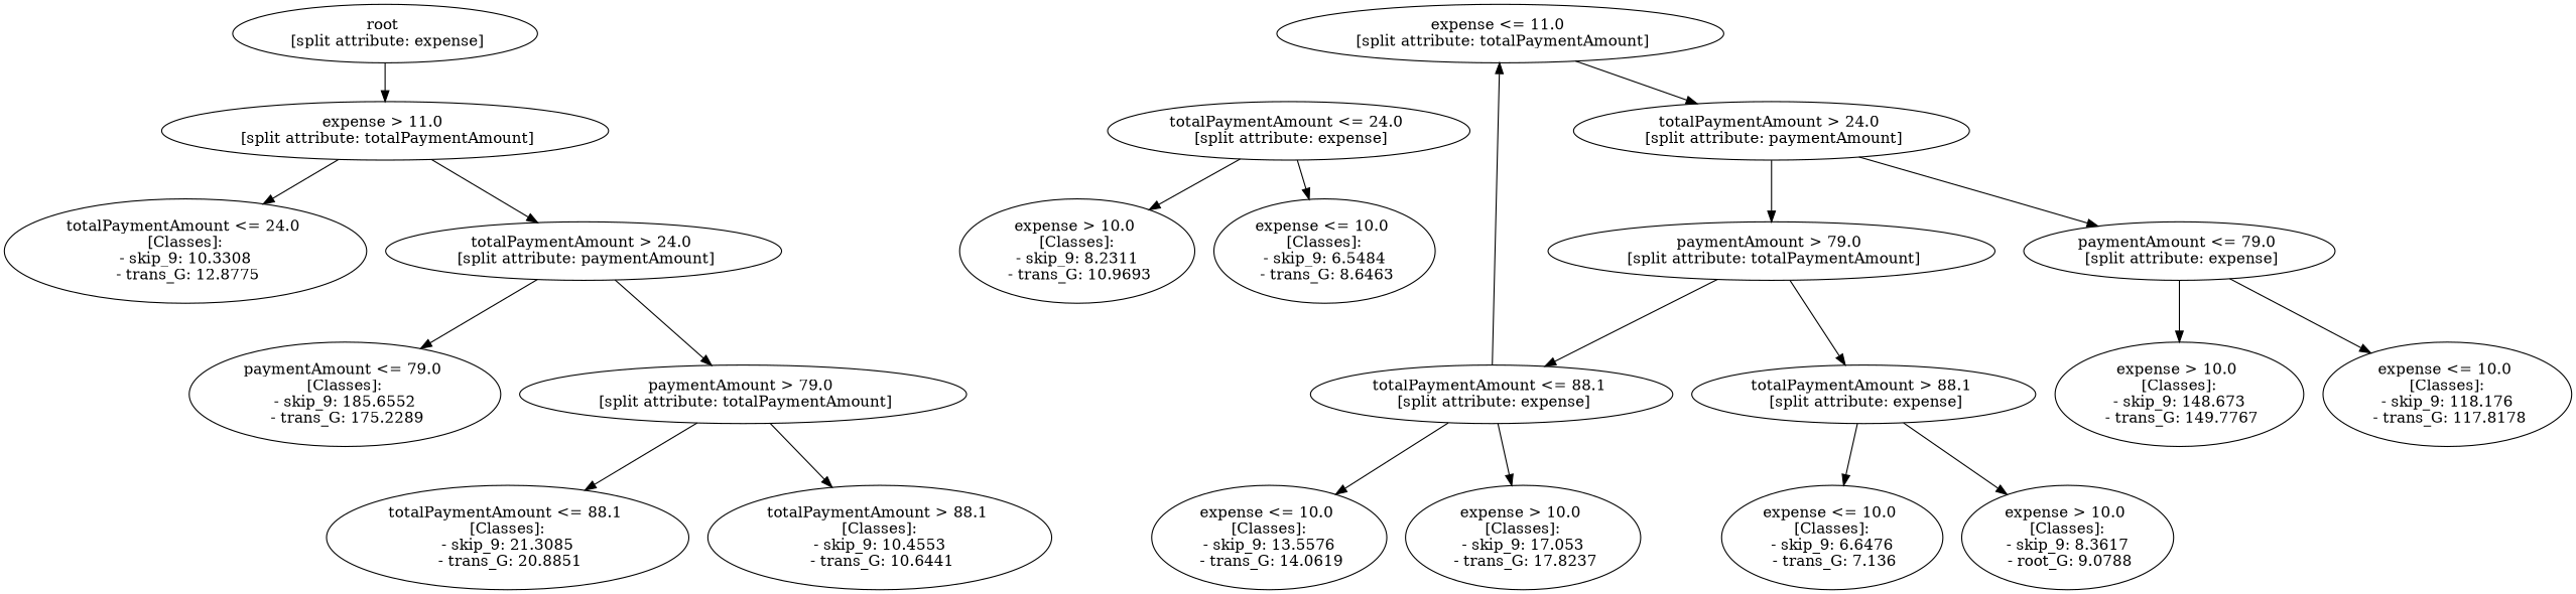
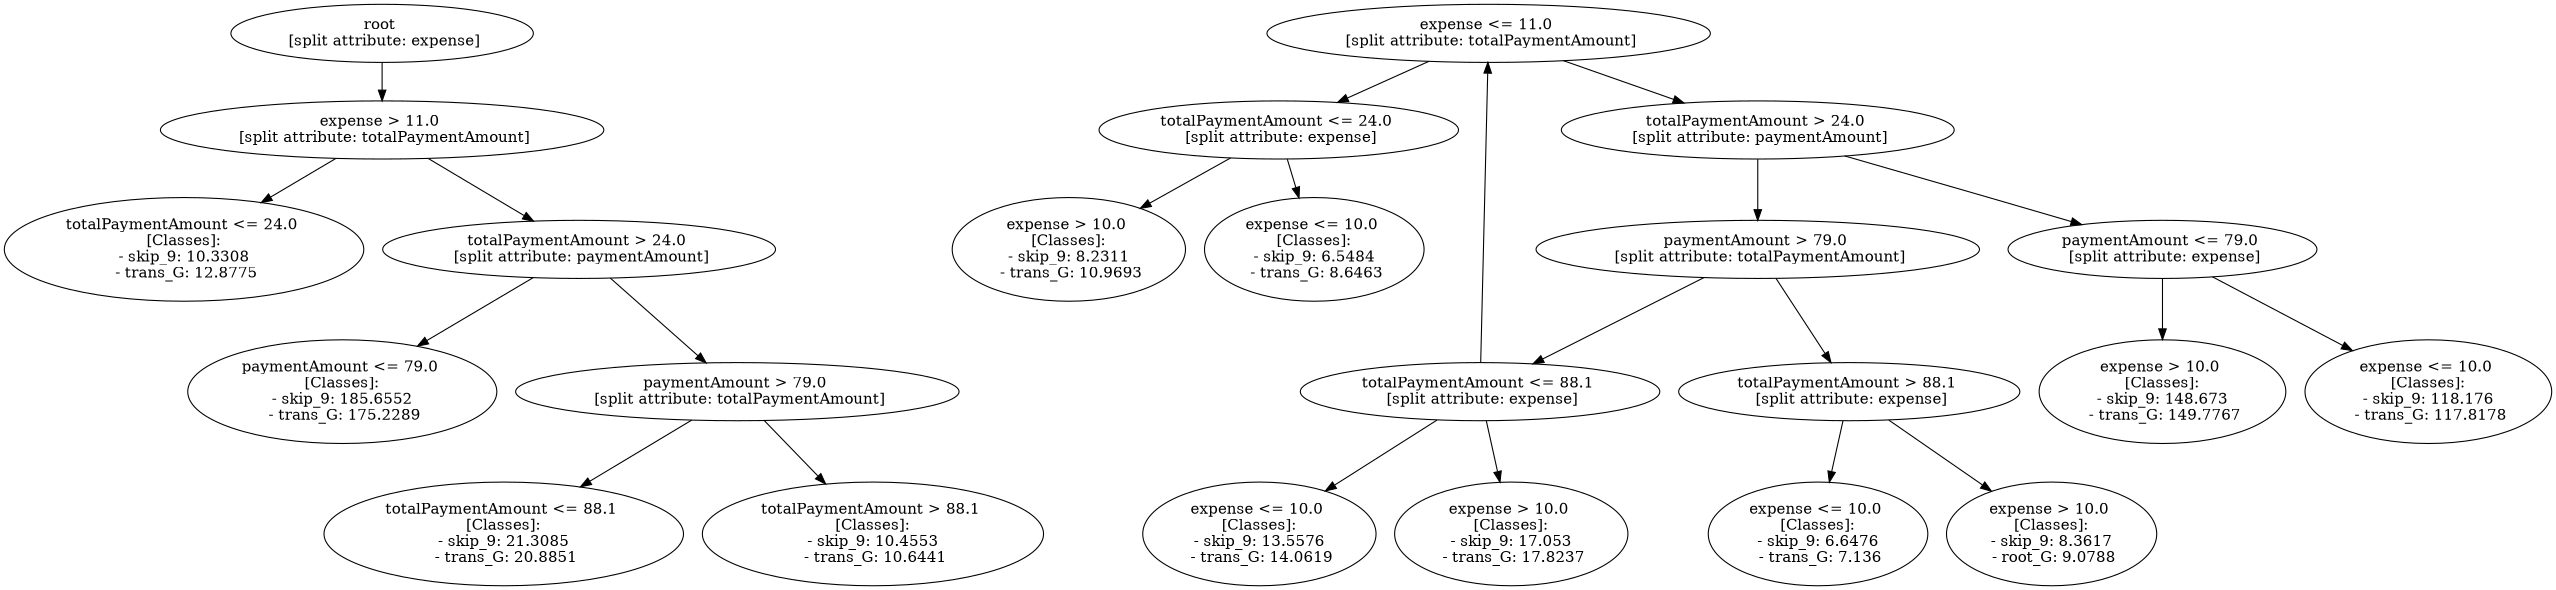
  digraph {
    n1 [label="root \n [split attribute: expense]"]
    n2 [label="expense > 11.0 \n [split attribute: totalPaymentAmount]"]
    n3 [label="expense <= 11.0 \n [split attribute: totalPaymentAmount]"]
    n4 [label="totalPaymentAmount <= 24.0 \n [split attribute: expense]"]
    n5 [label="totalPaymentAmount > 24.0 \n [split attribute: paymentAmount]"]
    n6 [label="totalPaymentAmount <= 24.0 \n [Classes]: \n - skip_9: 10.3308 \n - trans_G: 12.8775"]
    n7 [label="totalPaymentAmount > 24.0 \n [split attribute: paymentAmount]"]
    n8 [label="expense <= 10.0 \n [Classes]: \n - skip_9: 6.5484 \n - trans_G: 8.6463"]
    n9 [label="expense > 10.0 \n [Classes]: \n - skip_9: 8.2311 \n - trans_G: 10.9693"]
    n10 [label="paymentAmount <= 79.0 \n [split attribute: expense]"]
    n11 [label="paymentAmount > 79.0 \n [split attribute: totalPaymentAmount]"]
    n12 [label="expense <= 10.0 \n [Classes]: \n - skip_9: 118.176 \n - trans_G: 117.8178"]
    n13 [label="expense > 10.0 \n [Classes]: \n - skip_9: 148.673 \n - trans_G: 149.7767"]
    n14 [label="totalPaymentAmount <= 88.1 \n [split attribute: expense]"]
    n15 [label="totalPaymentAmount > 88.1 \n [split attribute: expense]"]
    n16 [label="expense <= 10.0 \n [Classes]: \n - skip_9: 13.5576 \n - trans_G: 14.0619"]
    n17 [label="expense > 10.0 \n [Classes]: \n - skip_9: 17.053 \n - trans_G: 17.8237"]
    n18 [label="expense <= 10.0 \n [Classes]: \n - skip_9: 6.6476 \n - trans_G: 7.136"]
    n19 [label="expense > 10.0 \n [Classes]: \n - skip_9: 8.3617 \n - root_G: 9.0788"]
    n20 [label="paymentAmount <= 79.0 \n [Classes]: \n - skip_9: 185.6552 \n - trans_G: 175.2289"]
    n21 [label="paymentAmount > 79.0 \n [split attribute: totalPaymentAmount]"]
    n22 [label="totalPaymentAmount <= 88.1 \n [Classes]: \n - skip_9: 21.3085 \n - trans_G: 20.8851"]
    n23 [label="totalPaymentAmount > 88.1 \n [Classes]: \n - skip_9: 10.4553 \n - trans_G: 10.6441"]
    n1 -> n2
    n2 -> n6
    n2 -> n7
+   n3 -> n4
    n3 -> n5
    n4 -> n8
    n4 -> n9
    n5 -> n10
    n5 -> n11
    n7 -> n20
    n7 -> n21
    n10 -> n12
    n10 -> n13
    n11 -> n14
    n11 -> n15
    n14 -> n3
    n14 -> n16
    n14 -> n17
    n15 -> n18
    n15 -> n19
    n21 -> n22
    n21 -> n23
  }
